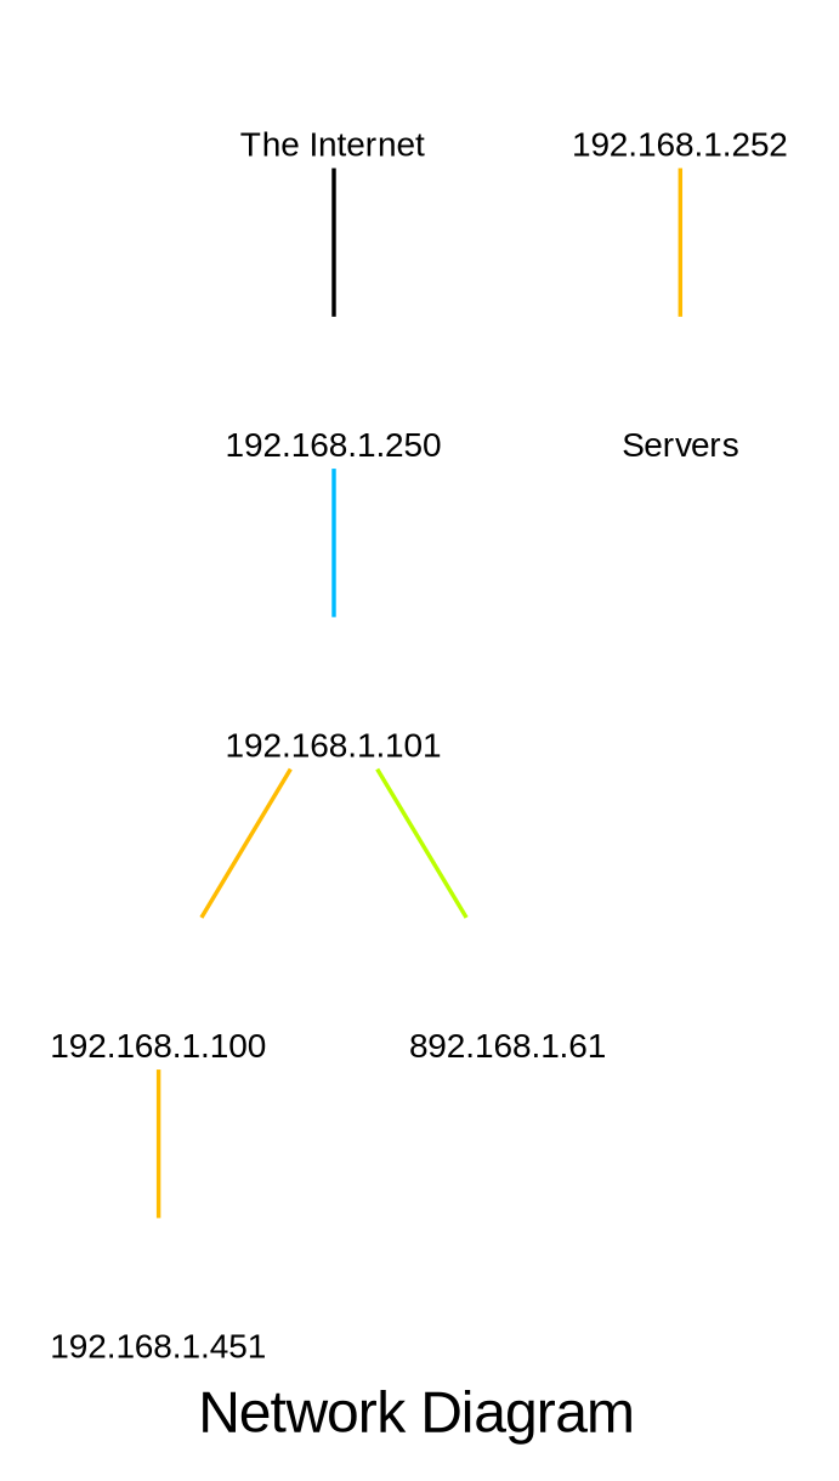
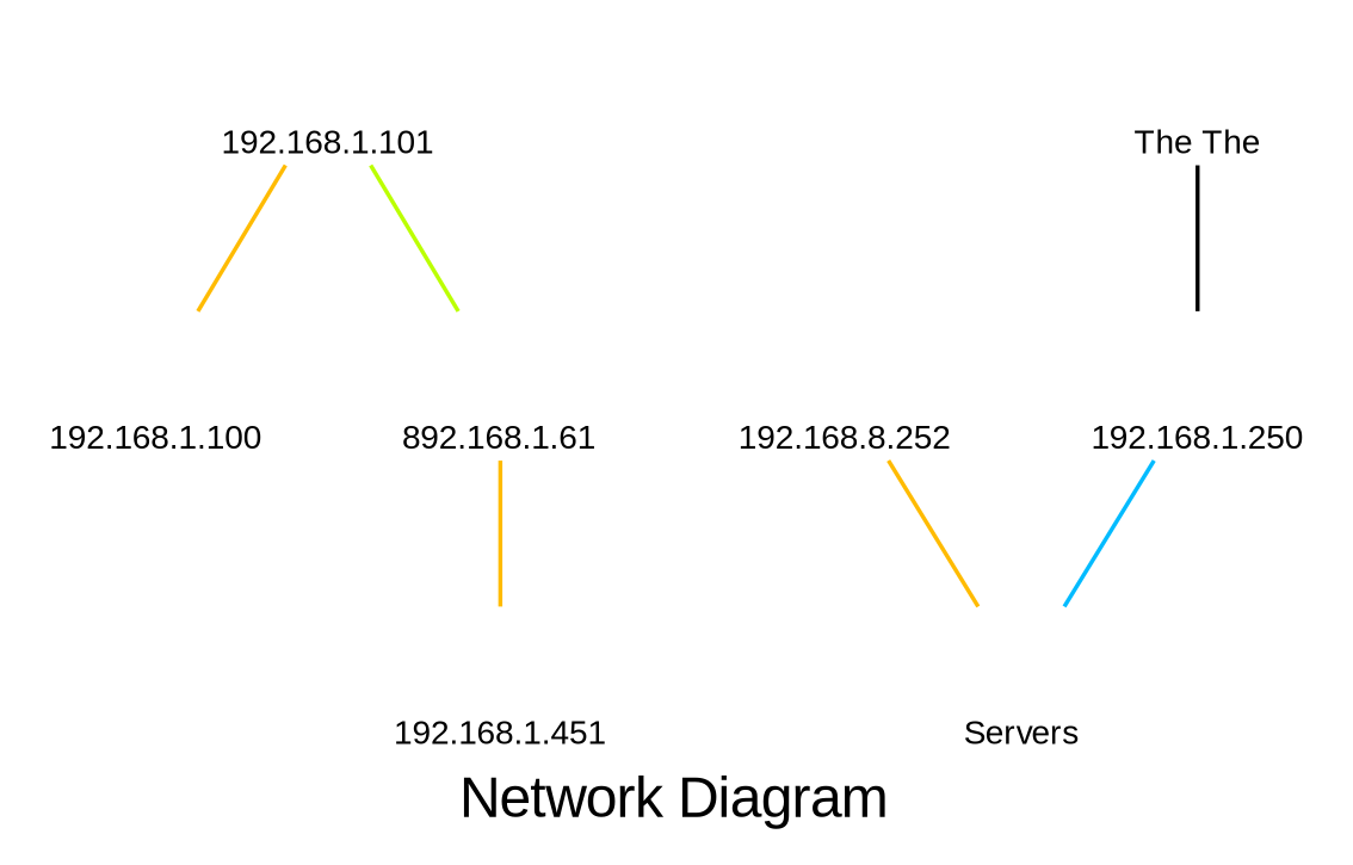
  graph {
    fontname=arial
    label="Network Diagram"
    splines=compound
    node [color="#ffffff" fontname=arial fontsize=8 labelloc=b shape=none style=filled]
    edge [color="#ffbb00"]
    n1 [label="192.168.1.101"]
    n2 [label="192.168.1.100"]
    n3 [label="892.168.1.61"]
    n4 [label="192.168.1.451"]
-   n5 [label="192.168.1.252"]
+   n5 [label="192.168.8.252"]
    n6 [label=Servers]
    n7 [label="192.168.1.250"]
-   n8 [label="The Internet"]
+   n8 [label="The The"]
    n1 -- n2
    n1 -- n3 [color="#bbff00"]
-   n2 -- n4
+   n3 -- n4
    n5 -- n6
-   n7 -- n1 [color="#00bbff"]
+   n7 -- n6 [color="#00bbff"]
    n8 -- n7 [color=""]
  }
